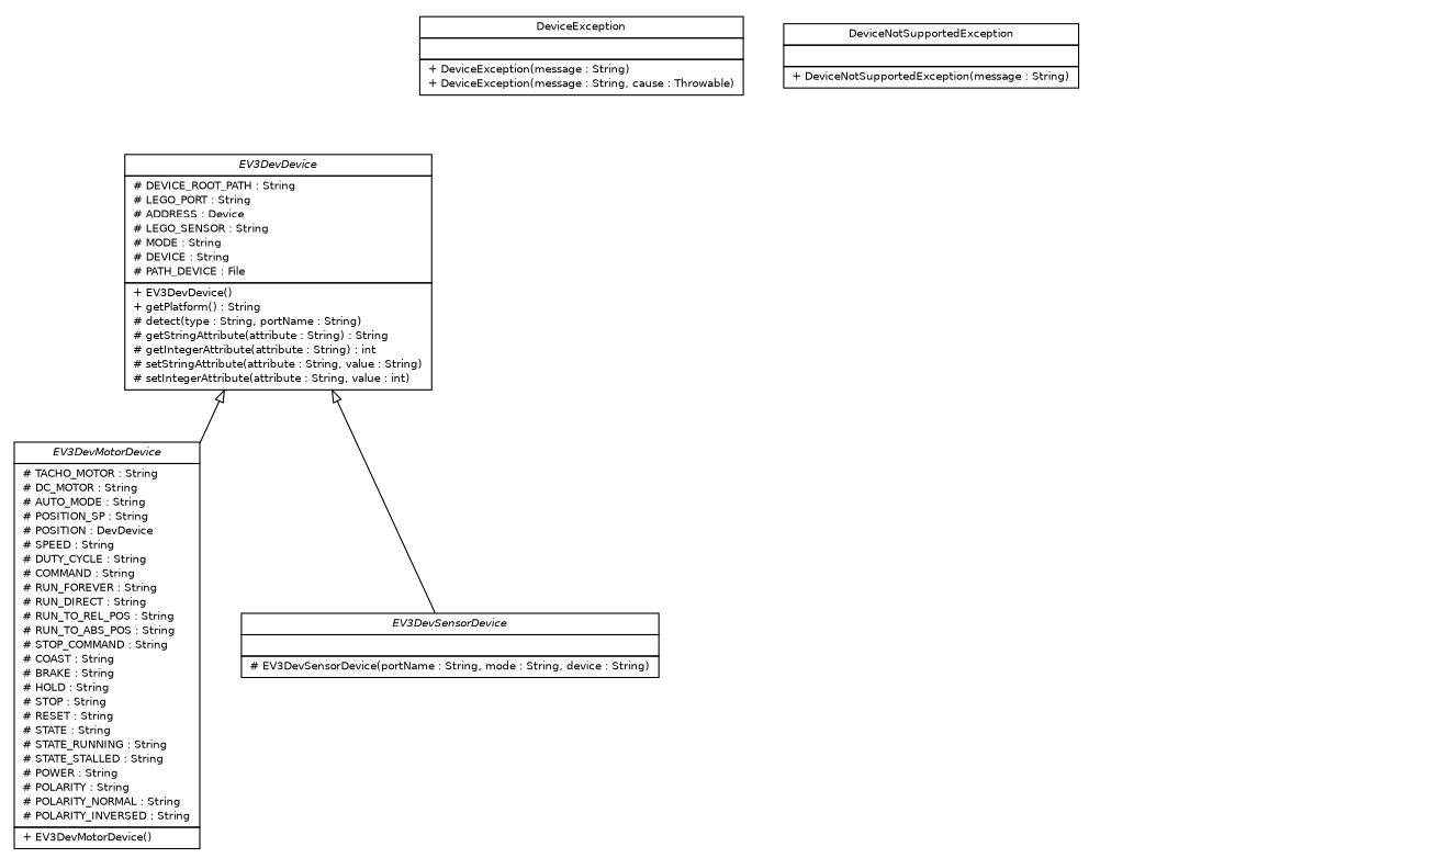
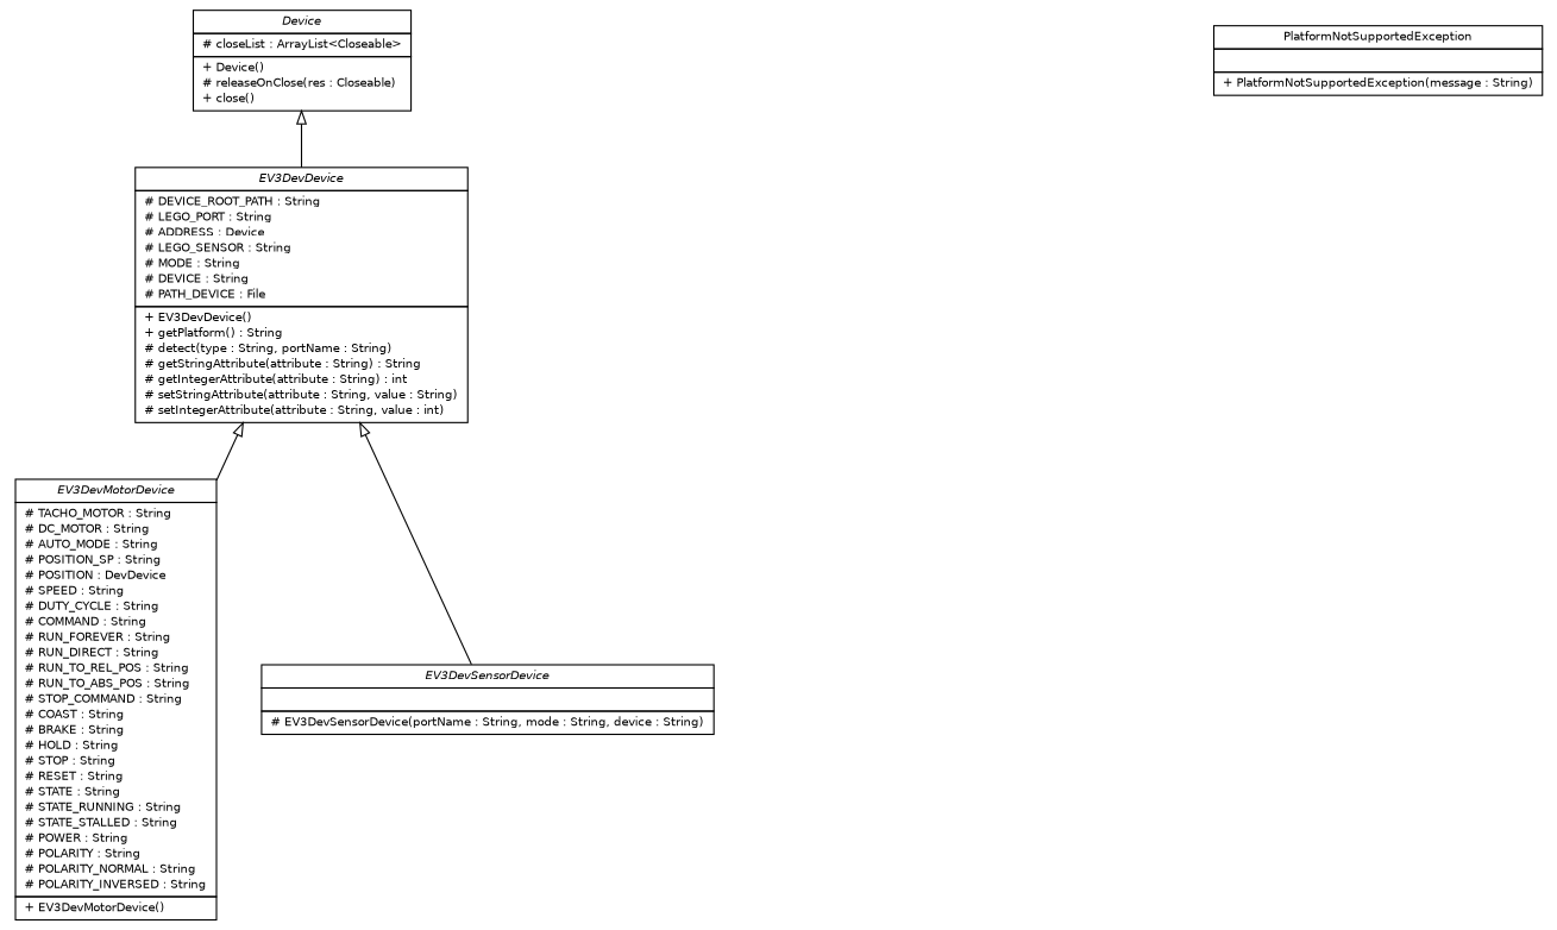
  digraph {
    nodesep=0.25
    ranksep=0.5
    node [fontcolor=black fontname=Helvetica fontsize=9.0 shape=plaintext]
    edge [arrowtail=empty dir=back fontname=Helvetica fontsize=10 headport=p labelfontname=Helvetica labelfontsize=10 tailport=p]
+   n1 [label=<<table title="ev3dev.hardware.Device" border="0" cellborder="1" cellspacing="0" cellpadding="2" port="p" href="./Device.html"> 		<tr><td><table border="0" cellspacing="0" cellpadding="1"> <tr><td align="center" balign="center"><font face="Helvetica-Oblique"> Device </font></td></tr> 		</table></td></tr> 		<tr><td><table border="0" cellspacing="0" cellpadding="1"> <tr><td align="left" balign="left"> # closeList : ArrayList&lt;Closeable&gt; </td></tr> 		</table></td></tr> 		<tr><td><table border="0" cellspacing="0" cellpadding="1"> <tr><td align="left" balign="left"> + Device() </td></tr> <tr><td align="left" balign="left"> # releaseOnClose(res : Closeable) </td></tr> <tr><td align="left" balign="left"> + close() </td></tr> 		</table></td></tr> 		</table>>]
    n2 [label=<<table title="ev3dev.hardware.EV3DevDevice" border="0" cellborder="1" cellspacing="0" cellpadding="2" port="p" href="./EV3DevDevice.html"> 		<tr><td><table border="0" cellspacing="0" cellpadding="1"> <tr><td align="center" balign="center"><font face="Helvetica-Oblique"> EV3DevDevice </font></td></tr> 		</table></td></tr> 		<tr><td><table border="0" cellspacing="0" cellpadding="1"> <tr><td align="left" balign="left"> # DEVICE_ROOT_PATH : String </td></tr> <tr><td align="left" balign="left"> # LEGO_PORT : String </td></tr> <tr><td align="left" balign="left"> # ADDRESS : Device </td></tr> <tr><td align="left" balign="left"> # LEGO_SENSOR : String </td></tr> <tr><td align="left" balign="left"> # MODE : String </td></tr> <tr><td align="left" balign="left"> # DEVICE : String </td></tr> <tr><td align="left" balign="left"> # PATH_DEVICE : File </td></tr> 		</table></td></tr> 		<tr><td><table border="0" cellspacing="0" cellpadding="1"> <tr><td align="left" balign="left"> + EV3DevDevice() </td></tr> <tr><td align="left" balign="left"> + getPlatform() : String </td></tr> <tr><td align="left" balign="left"> # detect(type : String, portName : String) </td></tr> <tr><td align="left" balign="left"> # getStringAttribute(attribute : String) : String </td></tr> <tr><td align="left" balign="left"> # getIntegerAttribute(attribute : String) : int </td></tr> <tr><td align="left" balign="left"> # setStringAttribute(attribute : String, value : String) </td></tr> <tr><td align="left" balign="left"> # setIntegerAttribute(attribute : String, value : int) </td></tr> 		</table></td></tr> 		</table>>]
    n3 [label=<<table title="ev3dev.hardware.EV3DevMotorDevice" border="0" cellborder="1" cellspacing="0" cellpadding="2" port="p" href="./EV3DevMotorDevice.html"> 		<tr><td><table border="0" cellspacing="0" cellpadding="1"> <tr><td align="center" balign="center"><font face="Helvetica-Oblique"> EV3DevMotorDevice </font></td></tr> 		</table></td></tr> 		<tr><td><table border="0" cellspacing="0" cellpadding="1"> <tr><td align="left" balign="left"> # TACHO_MOTOR : String </td></tr> <tr><td align="left" balign="left"> # DC_MOTOR : String </td></tr> <tr><td align="left" balign="left"> # AUTO_MODE : String </td></tr> <tr><td align="left" balign="left"> # POSITION_SP : String </td></tr> <tr><td align="left" balign="left"> # POSITION : DevDevice </td></tr> <tr><td align="left" balign="left"> # SPEED : String </td></tr> <tr><td align="left" balign="left"> # DUTY_CYCLE : String </td></tr> <tr><td align="left" balign="left"> # COMMAND : String </td></tr> <tr><td align="left" balign="left"> # RUN_FOREVER : String </td></tr> <tr><td align="left" balign="left"> # RUN_DIRECT : String </td></tr> <tr><td align="left" balign="left"> # RUN_TO_REL_POS : String </td></tr> <tr><td align="left" balign="left"> # RUN_TO_ABS_POS : String </td></tr> <tr><td align="left" balign="left"> # STOP_COMMAND : String </td></tr> <tr><td align="left" balign="left"> # COAST : String </td></tr> <tr><td align="left" balign="left"> # BRAKE : String </td></tr> <tr><td align="left" balign="left"> # HOLD : String </td></tr> <tr><td align="left" balign="left"> # STOP : String </td></tr> <tr><td align="left" balign="left"> # RESET : String </td></tr> <tr><td align="left" balign="left"> # STATE : String </td></tr> <tr><td align="left" balign="left"> # STATE_RUNNING : String </td></tr> <tr><td align="left" balign="left"> # STATE_STALLED : String </td></tr> <tr><td align="left" balign="left"> # POWER : String </td></tr> <tr><td align="left" balign="left"> # POLARITY : String </td></tr> <tr><td align="left" balign="left"> # POLARITY_NORMAL : String </td></tr> <tr><td align="left" balign="left"> # POLARITY_INVERSED : String </td></tr> 		</table></td></tr> 		<tr><td><table border="0" cellspacing="0" cellpadding="1"> <tr><td align="left" balign="left"> + EV3DevMotorDevice() </td></tr> 		</table></td></tr> 		</table>>]
    n4 [label=<<table title="ev3dev.hardware.EV3DevSensorDevice" border="0" cellborder="1" cellspacing="0" cellpadding="2" port="p" href="./EV3DevSensorDevice.html"> 		<tr><td><table border="0" cellspacing="0" cellpadding="1"> <tr><td align="center" balign="center"><font face="Helvetica-Oblique"> EV3DevSensorDevice </font></td></tr> 		</table></td></tr> 		<tr><td><table border="0" cellspacing="0" cellpadding="1"> <tr><td align="left" balign="left">  </td></tr> 		</table></td></tr> 		<tr><td><table border="0" cellspacing="0" cellpadding="1"> <tr><td align="left" balign="left"> # EV3DevSensorDevice(portName : String, mode : String, device : String) </td></tr> 		</table></td></tr> 		</table>>]
-   n5 [label=<<table title="ev3dev.hardware.DeviceException" border="0" cellborder="1" cellspacing="0" cellpadding="2" port="p" href="./DeviceException.html"> 		<tr><td><table border="0" cellspacing="0" cellpadding="1"> <tr><td align="center" balign="center"> DeviceException </td></tr> 		</table></td></tr> 		<tr><td><table border="0" cellspacing="0" cellpadding="1"> <tr><td align="left" balign="left">  </td></tr> 		</table></td></tr> 		<tr><td><table border="0" cellspacing="0" cellpadding="1"> <tr><td align="left" balign="left"> + DeviceException(message : String) </td></tr> <tr><td align="left" balign="left"> + DeviceException(message : String, cause : Throwable) </td></tr> 		</table></td></tr> 		</table>>]
-   n6 [label=<<table title="ev3dev.hardware.DeviceNotSupportedException" border="0" cellborder="1" cellspacing="0" cellpadding="2" port="p" href="./DeviceNotSupportedException.html"> 		<tr><td><table border="0" cellspacing="0" cellpadding="1"> <tr><td align="center" balign="center"> DeviceNotSupportedException </td></tr> 		</table></td></tr> 		<tr><td><table border="0" cellspacing="0" cellpadding="1"> <tr><td align="left" balign="left">  </td></tr> 		</table></td></tr> 		<tr><td><table border="0" cellspacing="0" cellpadding="1"> <tr><td align="left" balign="left"> + DeviceNotSupportedException(message : String) </td></tr> 		</table></td></tr> 		</table>>]
+   n7 [label=<<table title="ev3dev.hardware.PlatformNotSupportedException" border="0" cellborder="1" cellspacing="0" cellpadding="2" port="p" href="./PlatformNotSupportedException.html"> 		<tr><td><table border="0" cellspacing="0" cellpadding="1"> <tr><td align="center" balign="center"> PlatformNotSupportedException </td></tr> 		</table></td></tr> 		<tr><td><table border="0" cellspacing="0" cellpadding="1"> <tr><td align="left" balign="left">  </td></tr> 		</table></td></tr> 		<tr><td><table border="0" cellspacing="0" cellpadding="1"> <tr><td align="left" balign="left"> + PlatformNotSupportedException(message : String) </td></tr> 		</table></td></tr> 		</table>>]
+   n1 -> n2
    n2 -> n3
    n2 -> n4
  }
